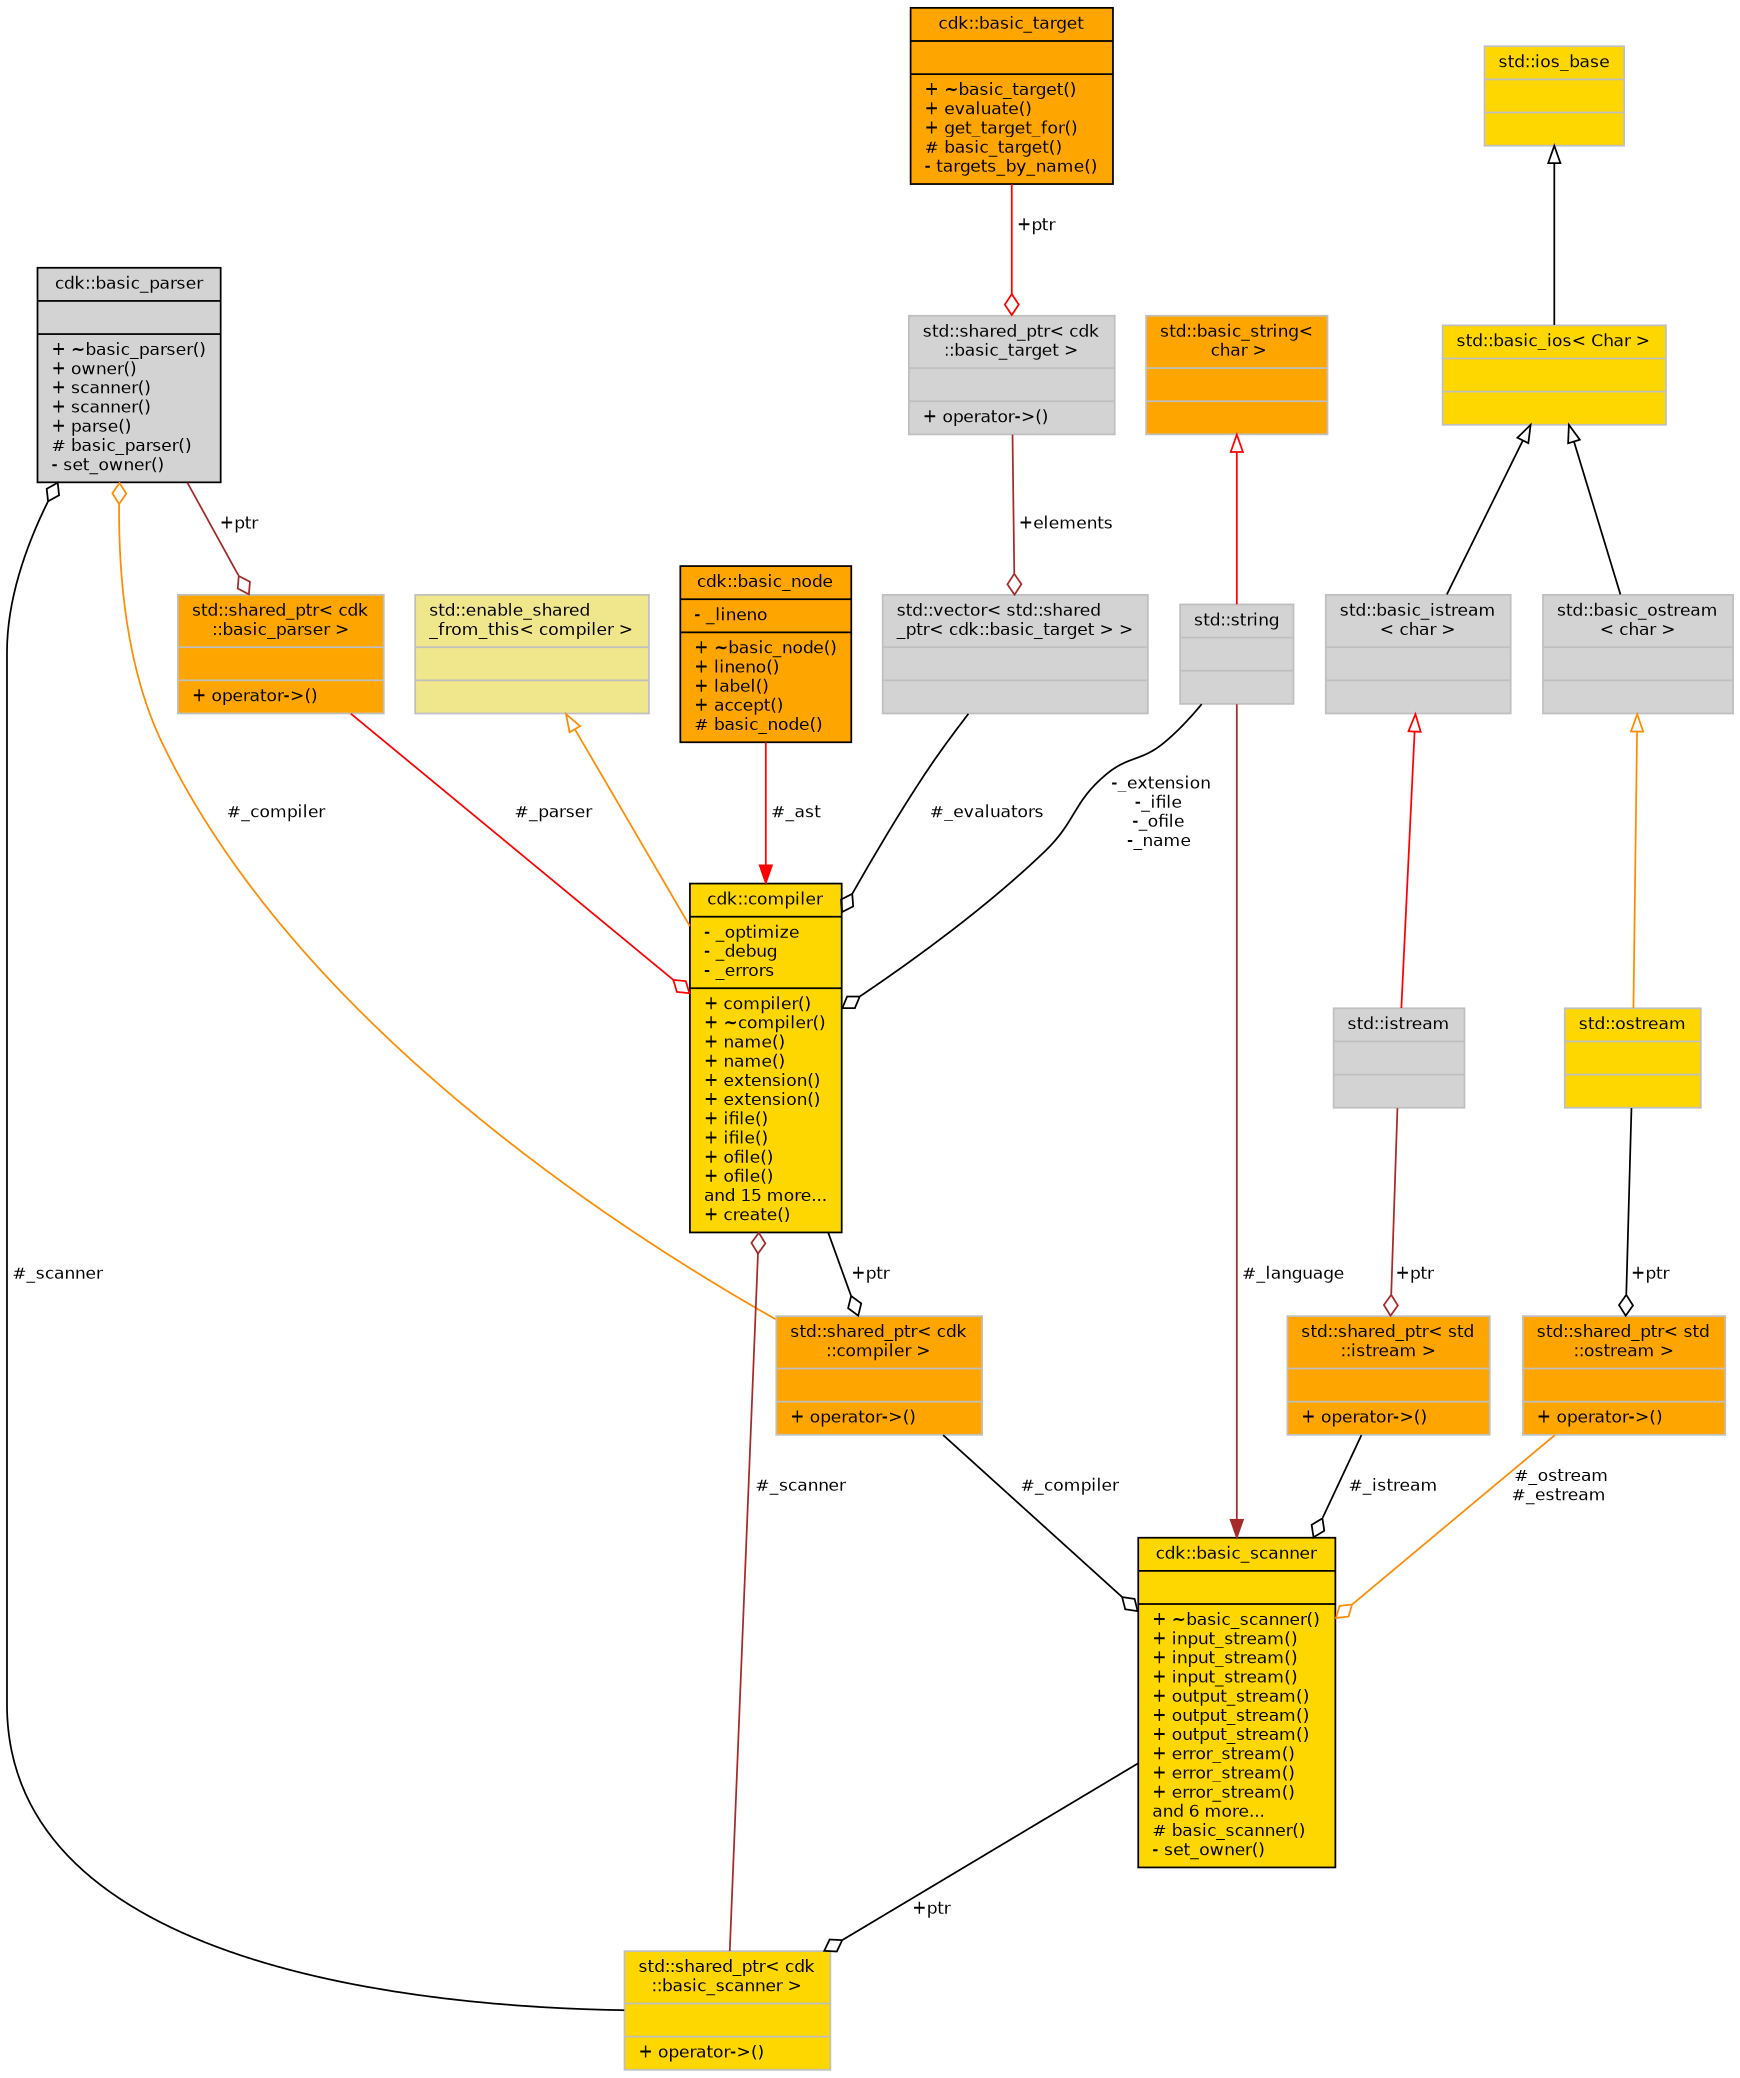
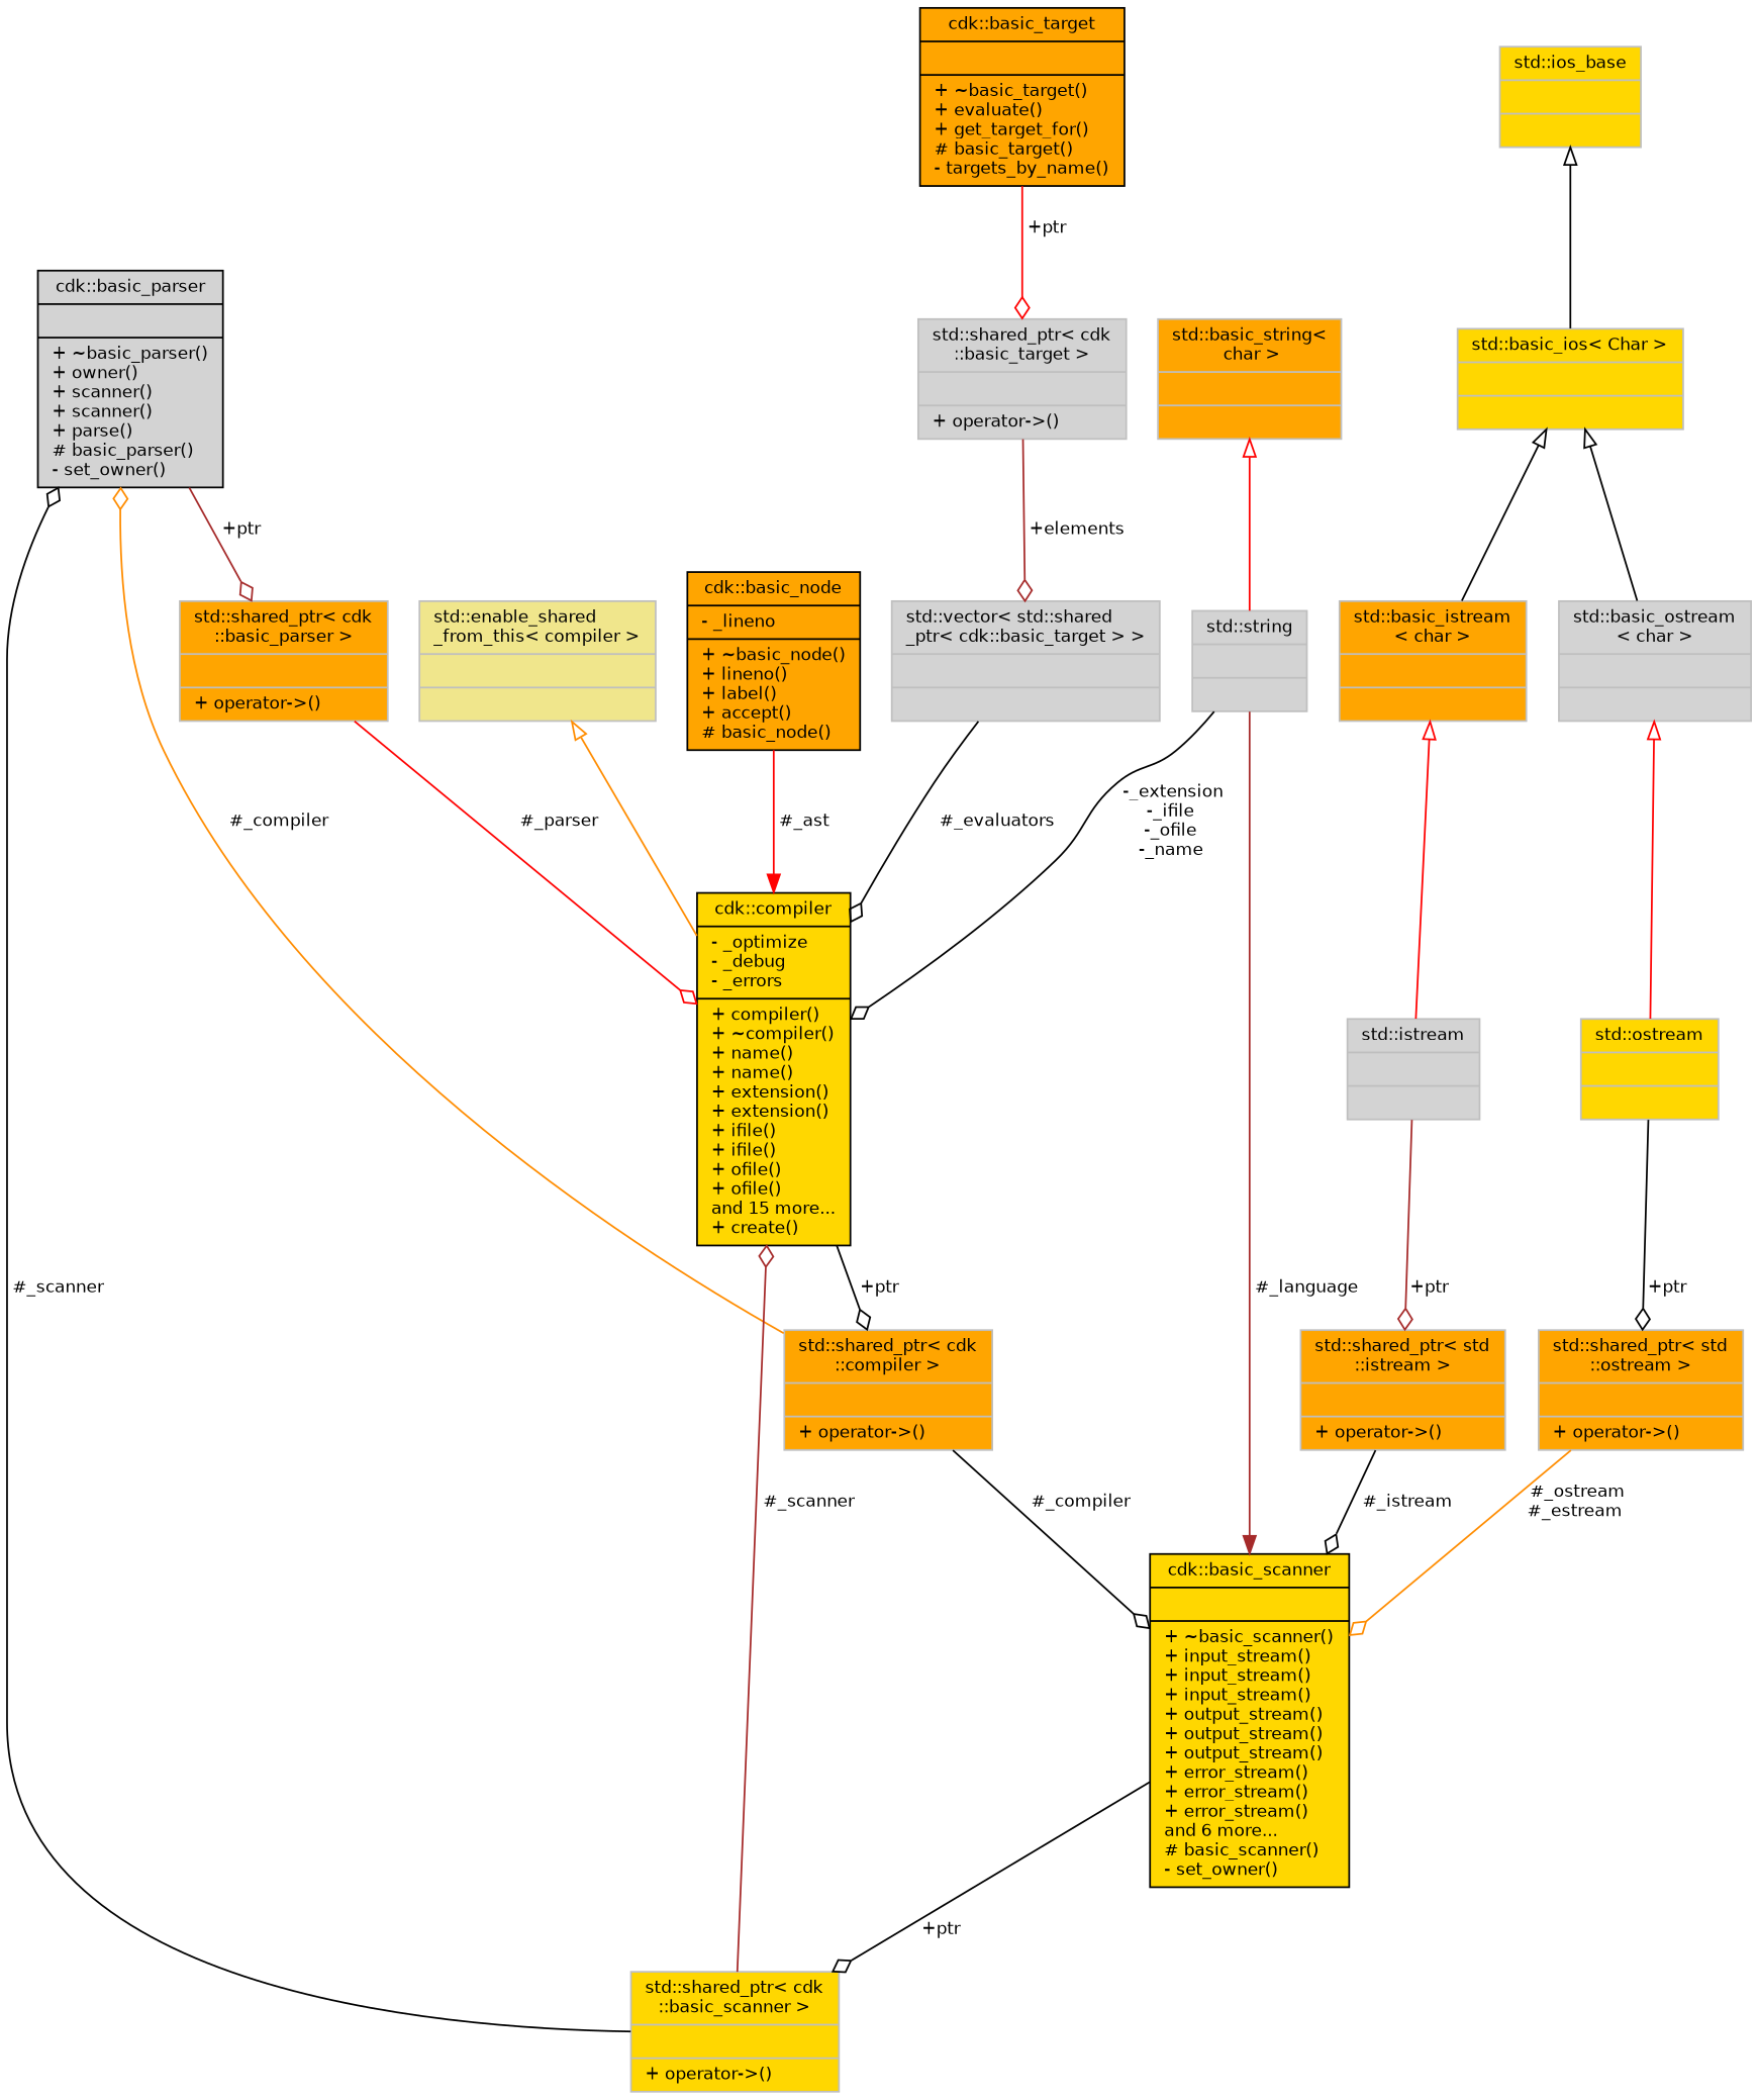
  digraph {
    fontname="DejaVu Sans"
    node [color=grey75 fillcolor=orange fontname="DejaVu Sans" fontsize=10 shape=record style=filled]
    edge [arrowhead=odiamond color=black fontname="DejaVu Sans" fontsize=10 labelfontname=Helvetica labelfontsize=10 style=solid]
    n1 [color=black fillcolor=lightgrey fontcolor=black height=0.2 label="{cdk::basic_parser\n||+ ~basic_parser()\l+ owner()\l+ scanner()\l+ scanner()\l+ parse()\l# basic_parser()\l- set_owner()\l}" width=0.4]
    n2 [height=0.2 label="{std::shared_ptr\< cdk\l::basic_parser \>\n||+ operator-\>()\l}" width=0.4]
    n3 [color=black fillcolor=gold height=0.2 label="{cdk::compiler\n|- _optimize\l- _debug\l- _errors\l|+ compiler()\l+ ~compiler()\l+ name()\l+ name()\l+ extension()\l+ extension()\l+ ifile()\l+ ifile()\l+ ofile()\l+ ofile()\land 15 more...\l+ create()\l}" width=0.4]
    n4 [height=0.2 label="{std::shared_ptr\< cdk\l::compiler \>\n||+ operator-\>()\l}" width=0.4]
    n5 [color=black fillcolor=gold height=0.2 label="{cdk::basic_scanner\n||+ ~basic_scanner()\l+ input_stream()\l+ input_stream()\l+ input_stream()\l+ output_stream()\l+ output_stream()\l+ output_stream()\l+ error_stream()\l+ error_stream()\l+ error_stream()\land 6 more...\l# basic_scanner()\l- set_owner()\l}" width=0.4]
    n6 [fillcolor=gold height=0.2 label="{std::shared_ptr\< cdk\l::basic_scanner \>\n||+ operator-\>()\l}" width=0.4]
    n7 [fillcolor=khaki height=0.2 label="{std::enable_shared\l_from_this\< compiler \>\n||}" width=0.4]
    n8 [color=black height=0.2 label="{cdk::basic_node\n|- _lineno\l|+ ~basic_node()\l+ lineno()\l+ label()\l+ accept()\l# basic_node()\l}" width=0.4]
    n9 [fillcolor=lightgrey height=0.2 label="{std::string\n||}" width=0.4]
    n10 [height=0.2 label="{std::basic_string\<\l char \>\n||}" width=0.4]
    n11 [height=0.2 label="{std::shared_ptr\< std\l::ostream \>\n||+ operator-\>()\l}" width=0.4]
    n12 [fillcolor=gold height=0.2 label="{std::ostream\n||}" width=0.4]
    n13 [fillcolor=lightgrey height=0.2 label="{std::basic_ostream\l\< char \>\n||}" width=0.4]
    n14 [fillcolor=gold height=0.2 label="{std::basic_ios\< Char \>\n||}" width=0.4]
-   n15 [fillcolor=lightgrey height=0.2 label="{std::basic_istream\l\< char \>\n||}" width=0.4]
+   n15 [height=0.2 label="{std::basic_istream\l\< char \>\n||}" width=0.4]
    n16 [fillcolor=lightgrey height=0.2 label="{std::istream\n||}" width=0.4]
    n17 [fillcolor=gold height=0.2 label="{std::ios_base\n||}" width=0.4]
    n18 [height=0.2 label="{std::shared_ptr\< std\l::istream \>\n||+ operator-\>()\l}" width=0.4]
    n19 [fillcolor=lightgrey height=0.2 label="{std::vector\< std::shared\l_ptr\< cdk::basic_target \> \>\n||}" width=0.4]
    n20 [fillcolor=lightgrey height=0.2 label="{std::shared_ptr\< cdk\l::basic_target \>\n||+ operator-\>()\l}" width=0.4]
    n21 [color=black height=0.2 label="{cdk::basic_target\n||+ ~basic_target()\l+ evaluate()\l+ get_target_for()\l# basic_target()\l- targets_by_name()\l}" width=0.4]
    n1 -> n2 [color=brown label=" +ptr"]
    n2 -> n3 [color=red label=" #_parser"]
    n3 -> n4 [label=" +ptr"]
    n4 -> n1 [color=darkorange label=" #_compiler"]
    n4 -> n5 [label=" #_compiler"]
    n5 -> n6 [label=" +ptr"]
    n6 -> n1 [label=" #_scanner"]
    n6 -> n3 [color=brown label=" #_scanner"]
    n7 -> n3 [arrowtail=onormal color=darkorange dir=back arrowhead=""]
    n8 -> n3 [arrowhead=normal color=red label=" #_ast"]
    n9 -> n3 [label=" -_extension\n-_ifile\n-_ofile\n-_name"]
    n9 -> n5 [arrowhead=normal color=brown label=" #_language"]
    n10 -> n9 [arrowtail=onormal color=red dir=back arrowhead=""]
    n11 -> n5 [color=darkorange label=" #_ostream\n#_estream"]
    n12 -> n11 [label=" +ptr"]
-   n13 -> n12 [arrowtail=onormal color=darkorange dir=back arrowhead=""]
+   n13 -> n12 [arrowtail=onormal color=red dir=back arrowhead=""]
    n14 -> n13 [arrowtail=onormal dir=back arrowhead=""]
    n14 -> n15 [arrowtail=onormal dir=back arrowhead=""]
    n15 -> n16 [arrowtail=onormal color=red dir=back arrowhead=""]
    n16 -> n18 [color=brown label=" +ptr"]
    n17 -> n14 [arrowtail=onormal dir=back arrowhead=""]
    n18 -> n5 [label=" #_istream"]
    n19 -> n3 [label=" #_evaluators"]
    n20 -> n19 [color=brown label=" +elements"]
    n21 -> n20 [color=red label=" +ptr"]
  }
